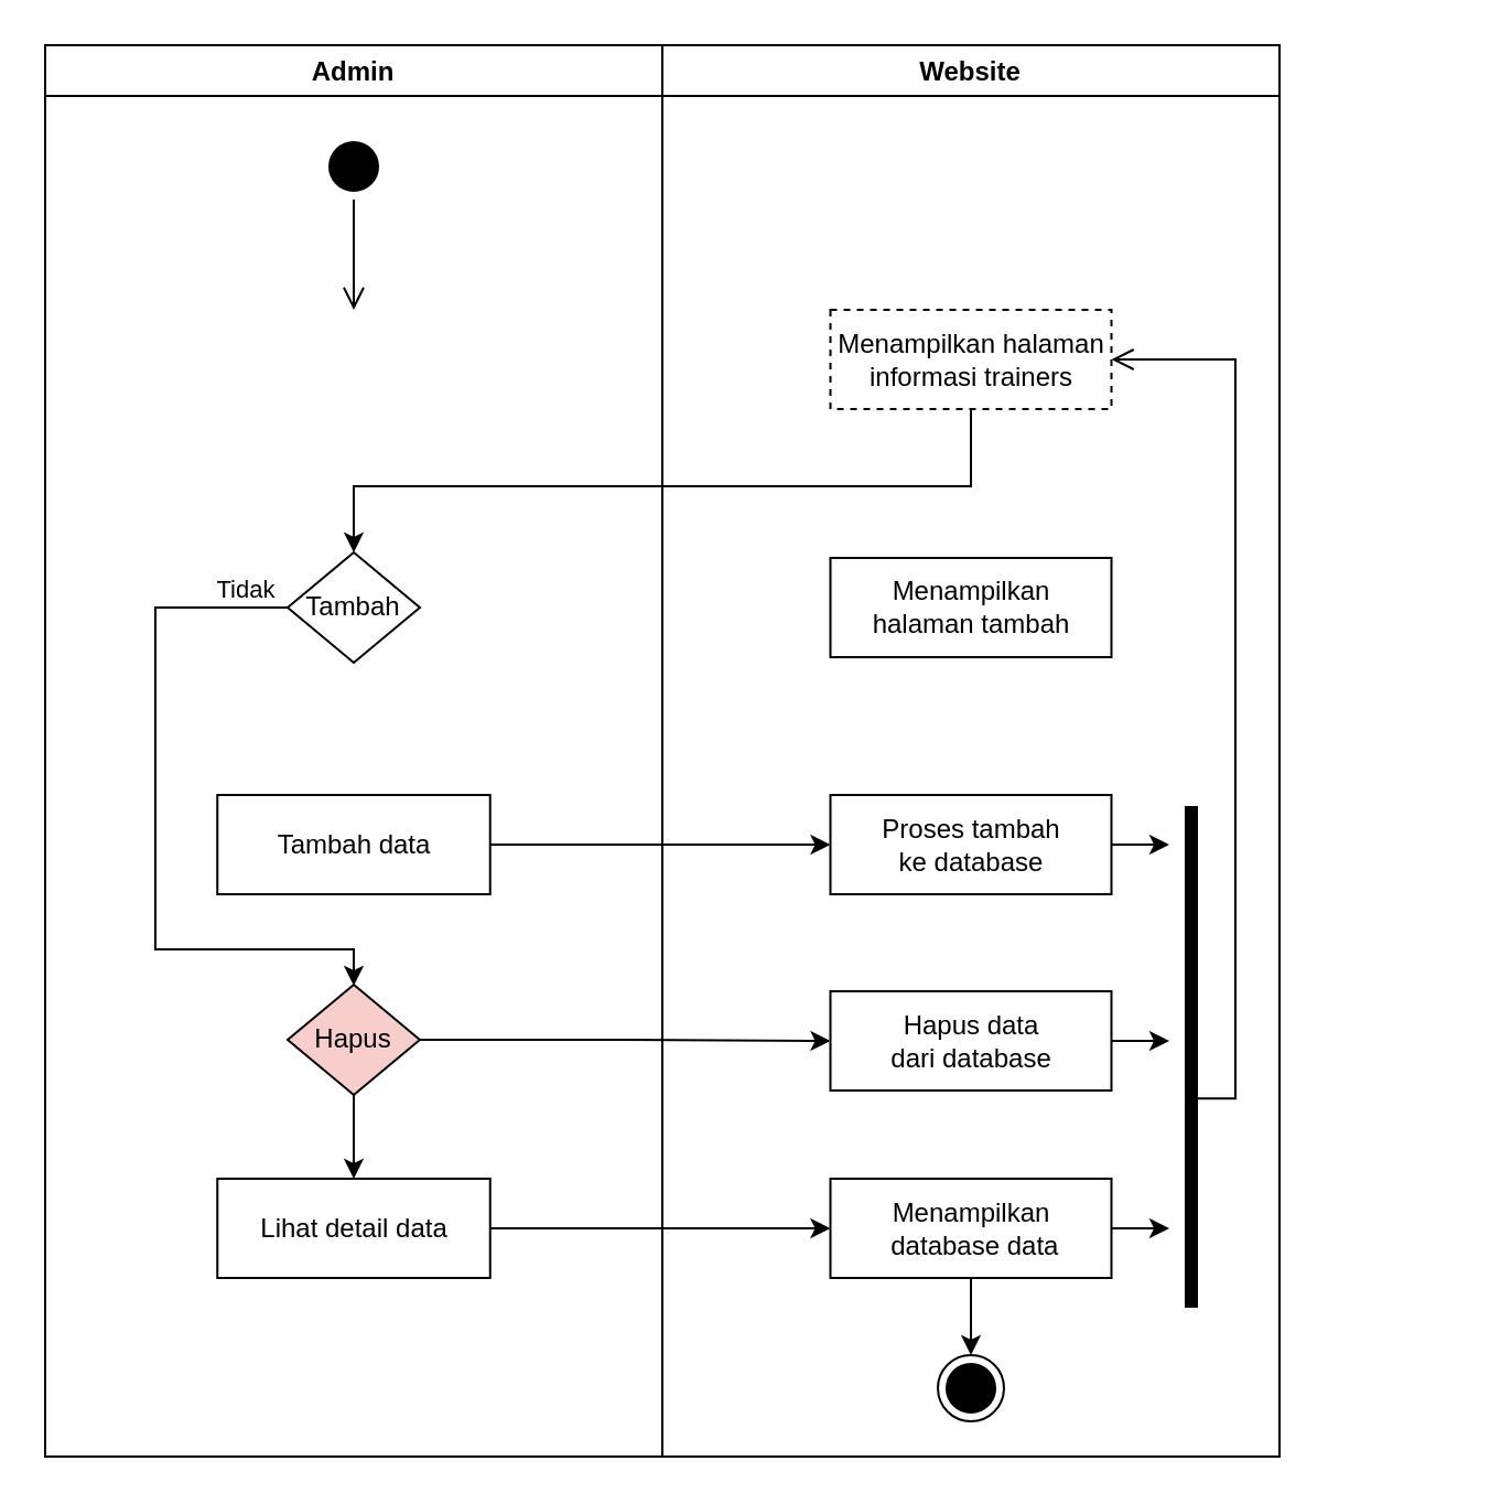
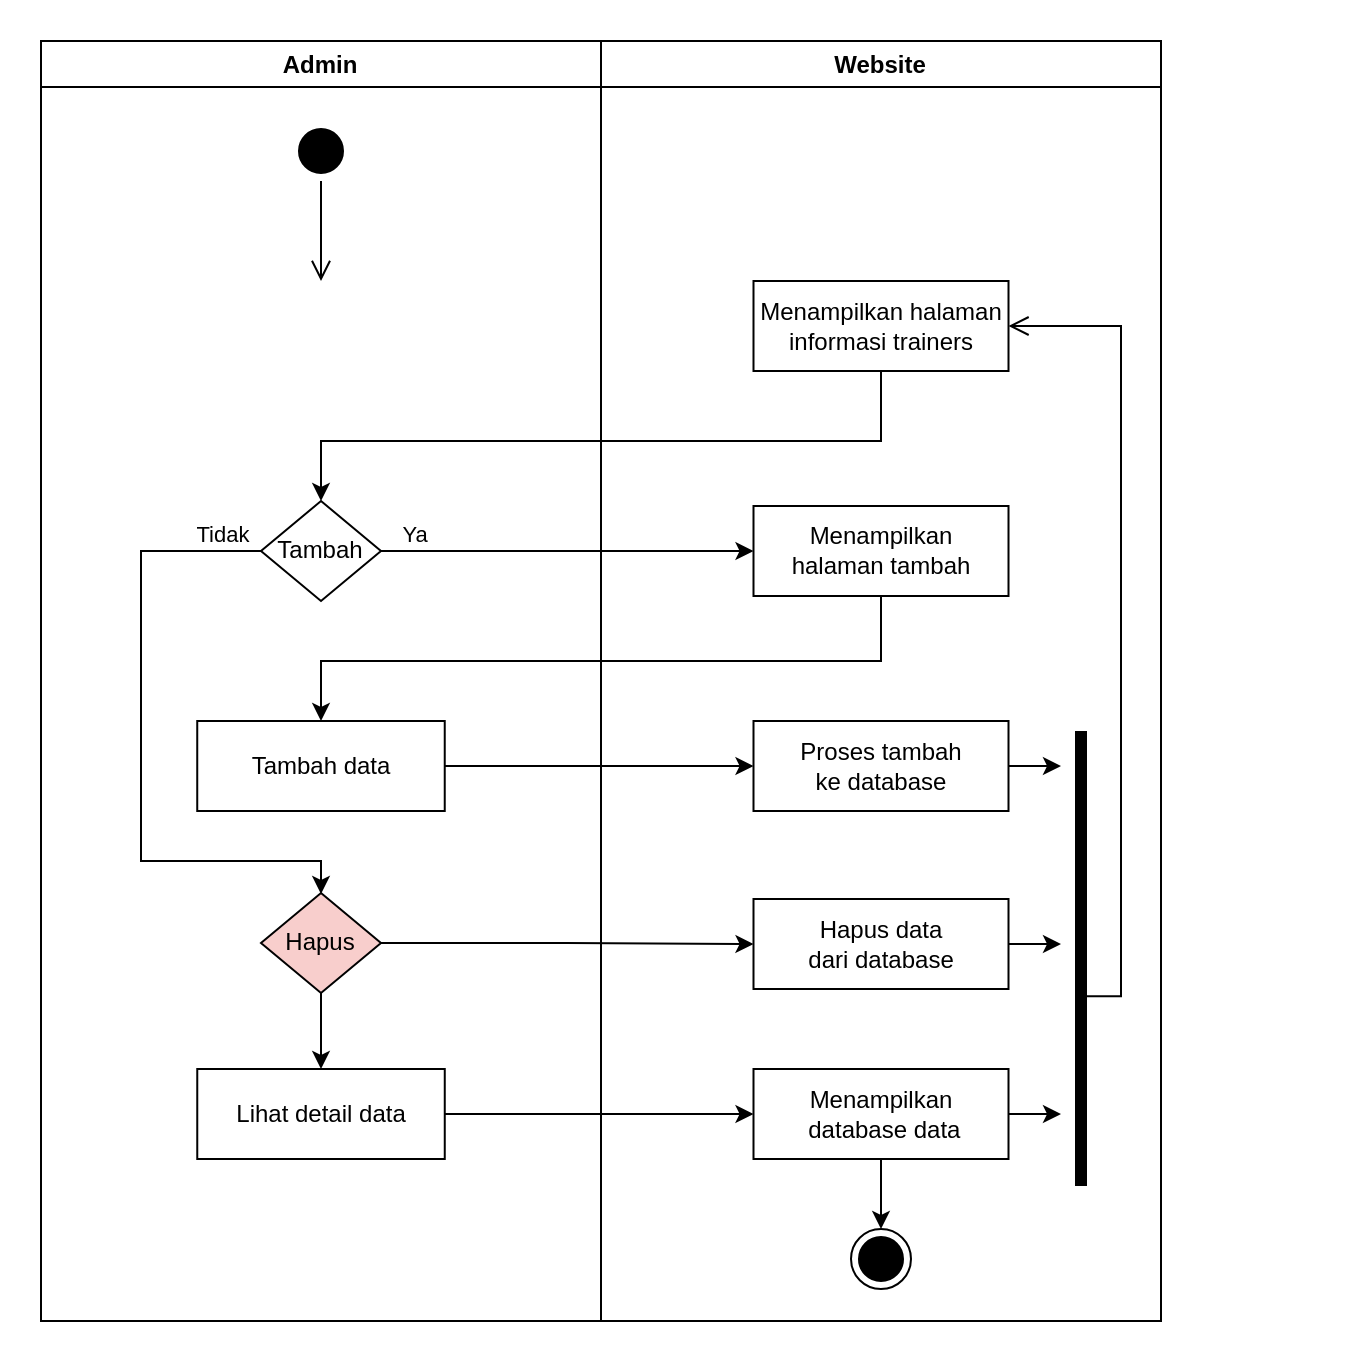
  <mxCell id="0" />
  <mxCell id="1" parent="0" />
  <mxCell id="2" value="Website" style="swimlane;fillColor=none;" parent="1" vertex="1"><mxGeometry x="300" y="20" width="280" height="640" as="geometry" /></mxCell>
- <mxCell id="3" value="Menampilkan halaman&lt;br&gt;informasi trainers" style="html=1;strokeColor=#000000;fillColor=default;dashed=1;" parent="2" vertex="1"><mxGeometry x="76.25" y="120" width="127.5" height="45" as="geometry" /></mxCell>
+ <mxCell id="3" value="Menampilkan halaman&lt;br&gt;informasi trainers" style="html=1;strokeColor=#000000;fillColor=default;" parent="2" vertex="1"><mxGeometry x="76.25" y="120" width="127.5" height="45" as="geometry" /></mxCell>
  <mxCell id="4" value="" style="ellipse;html=1;shape=endState;fillColor=#000000;strokeColor=#000000;" parent="2" vertex="1"><mxGeometry x="125" y="594" width="30" height="30" as="geometry" /></mxCell>
  <mxCell id="5" value="Menampilkan &lt;br&gt;halaman tambah" style="html=1;strokeColor=#000000;fillColor=default;" parent="2" vertex="1"><mxGeometry x="76.25" y="232.5" width="127.5" height="45" as="geometry" /></mxCell>
  <mxCell id="6" value="Proses tambah&lt;br&gt;ke database" style="html=1;strokeColor=#000000;fillColor=default;" parent="2" vertex="1"><mxGeometry x="76.25" y="340" width="127.5" height="45" as="geometry" /></mxCell>
  <mxCell id="7" value="Hapus data&lt;br&gt;dari database" style="html=1;strokeColor=#000000;fillColor=default;" parent="2" vertex="1"><mxGeometry x="76.25" y="429" width="127.5" height="45" as="geometry" /></mxCell>
  <mxCell id="8" style="edgeStyle=orthogonalEdgeStyle;rounded=0;orthogonalLoop=1;jettySize=auto;html=1;exitX=0.5;exitY=1;exitDx=0;exitDy=0;entryX=0.5;entryY=0;entryDx=0;entryDy=0;" parent="2" source="9" target="4" edge="1"><mxGeometry relative="1" as="geometry" /></mxCell>
  <mxCell id="9" value="Menampilkan &lt;br&gt;&amp;nbsp;database data" style="html=1;strokeColor=#000000;fillColor=default;" parent="2" vertex="1"><mxGeometry x="76.25" y="514" width="127.5" height="45" as="geometry" /></mxCell>
  <mxCell id="10" value="" style="shape=line;html=1;strokeWidth=6;strokeColor=#000000;rotation=-90;" parent="2" vertex="1"><mxGeometry x="126.25" y="453.75" width="227.5" height="10" as="geometry" /></mxCell>
  <mxCell id="11" value="" style="edgeStyle=orthogonalEdgeStyle;html=1;verticalAlign=bottom;endArrow=open;endSize=8;strokeColor=#000000;rounded=0;entryX=1;entryY=0.5;entryDx=0;entryDy=0;exitX=0.417;exitY=0.623;exitDx=0;exitDy=0;exitPerimeter=0;" parent="2" target="3" edge="1" source="10"><mxGeometry relative="1" as="geometry"><mxPoint x="350" y="400" as="targetPoint" /><mxPoint x="260" y="480" as="sourcePoint" /><Array as="points"><mxPoint x="260" y="478" /><mxPoint x="260" y="143" /></Array></mxGeometry></mxCell>
  <mxCell id="12" value="Admin" style="swimlane;fillColor=none;" parent="1" vertex="1"><mxGeometry x="20" y="20" width="280" height="640" as="geometry" /></mxCell>
  <mxCell id="13" value="" style="ellipse;html=1;shape=startState;fillColor=#000000;strokeColor=#000000;" parent="12" vertex="1"><mxGeometry x="125" y="40" width="30" height="30" as="geometry" /></mxCell>
  <mxCell id="14" value="" style="edgeStyle=orthogonalEdgeStyle;html=1;verticalAlign=bottom;endArrow=open;endSize=8;strokeColor=#000000;rounded=0;" parent="12" source="13" edge="1"><mxGeometry relative="1" as="geometry"><mxPoint x="140" y="120" as="targetPoint" /></mxGeometry></mxCell>
  <mxCell id="15" style="edgeStyle=orthogonalEdgeStyle;rounded=0;orthogonalLoop=1;jettySize=auto;html=1;exitX=0;exitY=0.5;exitDx=0;exitDy=0;entryX=0.5;entryY=0;entryDx=0;entryDy=0;" parent="12" source="16" edge="1"><mxGeometry relative="1" as="geometry"><Array as="points"><mxPoint x="50" y="255" /><mxPoint x="50" y="410" /><mxPoint x="140" y="410" /></Array><mxPoint x="139.995" y="426.5" as="targetPoint" /></mxGeometry></mxCell>
  <mxCell id="16" value="Tambah" style="rhombus;whiteSpace=wrap;html=1;" parent="12" vertex="1"><mxGeometry x="110" y="230" width="59.99" height="50" as="geometry" /></mxCell>
  <mxCell id="17" value="Tambah data" style="html=1;strokeColor=#000000;fillColor=default;" parent="12" vertex="1"><mxGeometry x="78.12" y="340" width="123.75" height="45" as="geometry" /></mxCell>
  <mxCell id="18" value="Tidak" style="edgeLabel;html=1;align=center;verticalAlign=middle;resizable=0;points=[];" parent="12" connectable="0" vertex="1"><mxGeometry x="188.871" y="253" as="geometry"><mxPoint x="-98" y="-7" as="offset" /></mxGeometry></mxCell>
  <mxCell id="19" style="edgeStyle=orthogonalEdgeStyle;rounded=0;orthogonalLoop=1;jettySize=auto;html=1;exitX=0.5;exitY=1;exitDx=0;exitDy=0;entryX=0.5;entryY=0;entryDx=0;entryDy=0;" parent="12" source="20" target="21" edge="1"><mxGeometry relative="1" as="geometry" /></mxCell>
  <mxCell id="20" value="Hapus" style="rhombus;whiteSpace=wrap;html=1;fillColor=#f8cecc;" parent="12" vertex="1"><mxGeometry x="110" y="426" width="59.99" height="50" as="geometry" /></mxCell>
  <mxCell id="21" value="Lihat detail data" style="html=1;strokeColor=#000000;fillColor=default;" parent="12" vertex="1"><mxGeometry x="78.13" y="514" width="123.75" height="45" as="geometry" /></mxCell>
  <mxCell id="22" style="edgeStyle=orthogonalEdgeStyle;rounded=0;orthogonalLoop=1;jettySize=auto;html=1;exitX=0.5;exitY=1;exitDx=0;exitDy=0;strokeColor=#000000;entryX=0.5;entryY=0;entryDx=0;entryDy=0;" parent="1" source="3" target="16" edge="1"><mxGeometry relative="1" as="geometry"><Array as="points"><mxPoint x="440" y="220" /><mxPoint x="160" y="220" /></Array><mxPoint x="440" y="250" as="targetPoint" /></mxGeometry></mxCell>
+ <mxCell id="23" style="edgeStyle=orthogonalEdgeStyle;rounded=0;orthogonalLoop=1;jettySize=auto;html=1;exitX=1;exitY=0.5;exitDx=0;exitDy=0;entryX=0;entryY=0.5;entryDx=0;entryDy=0;" parent="1" source="16" target="5" edge="1"><mxGeometry relative="1" as="geometry" /></mxCell>
+ <mxCell id="24" value="Ya" style="edgeLabel;html=1;align=center;verticalAlign=middle;resizable=0;points=[];" parent="23" connectable="0" vertex="1"><mxGeometry x="-0.815" y="2" relative="1" as="geometry"><mxPoint y="-7" as="offset" /></mxGeometry></mxCell>
+ <mxCell id="25" style="edgeStyle=orthogonalEdgeStyle;rounded=0;orthogonalLoop=1;jettySize=auto;html=1;exitX=0.5;exitY=1;exitDx=0;exitDy=0;entryX=0.5;entryY=0;entryDx=0;entryDy=0;" parent="1" source="5" target="17" edge="1"><mxGeometry relative="1" as="geometry"><Array as="points"><mxPoint x="440" y="330" /><mxPoint x="160" y="330" /></Array></mxGeometry></mxCell>
  <mxCell id="26" style="edgeStyle=orthogonalEdgeStyle;rounded=0;orthogonalLoop=1;jettySize=auto;html=1;exitX=1;exitY=0.5;exitDx=0;exitDy=0;entryX=0;entryY=0.5;entryDx=0;entryDy=0;" parent="1" source="17" target="6" edge="1"><mxGeometry relative="1" as="geometry" /></mxCell>
  <mxCell id="27" style="edgeStyle=orthogonalEdgeStyle;rounded=0;orthogonalLoop=1;jettySize=auto;html=1;exitX=1;exitY=0.5;exitDx=0;exitDy=0;entryX=0;entryY=0.5;entryDx=0;entryDy=0;" parent="1" source="20" target="7" edge="1"><mxGeometry relative="1" as="geometry" /></mxCell>
  <mxCell id="28" style="edgeStyle=orthogonalEdgeStyle;rounded=0;orthogonalLoop=1;jettySize=auto;html=1;exitX=1;exitY=0.5;exitDx=0;exitDy=0;entryX=0;entryY=0.5;entryDx=0;entryDy=0;" parent="1" source="21" target="9" edge="1"><mxGeometry relative="1" as="geometry" /></mxCell>
  <mxCell id="29" style="edgeStyle=orthogonalEdgeStyle;rounded=0;orthogonalLoop=1;jettySize=auto;html=1;exitX=1;exitY=0.5;exitDx=0;exitDy=0;" parent="1" source="9" edge="1"><mxGeometry relative="1" as="geometry"><mxPoint x="530" y="556.333" as="targetPoint" /></mxGeometry></mxCell>
  <mxCell id="30" style="edgeStyle=orthogonalEdgeStyle;rounded=0;orthogonalLoop=1;jettySize=auto;html=1;exitX=1;exitY=0.5;exitDx=0;exitDy=0;" parent="1" source="7" edge="1"><mxGeometry relative="1" as="geometry"><mxPoint x="530" y="471.667" as="targetPoint" /></mxGeometry></mxCell>
  <mxCell id="31" style="edgeStyle=orthogonalEdgeStyle;rounded=0;orthogonalLoop=1;jettySize=auto;html=1;exitX=1;exitY=0.5;exitDx=0;exitDy=0;" parent="1" source="6" edge="1"><mxGeometry relative="1" as="geometry"><mxPoint x="530" y="382.333" as="targetPoint" /></mxGeometry></mxCell>
